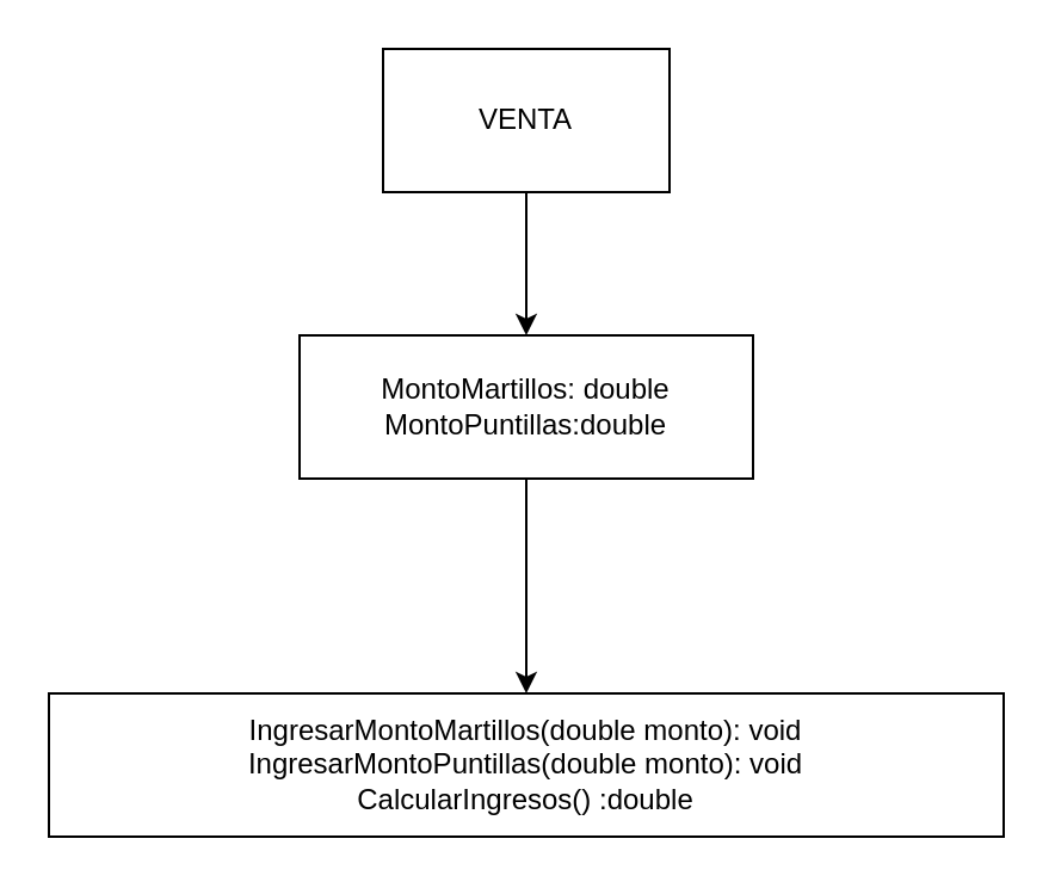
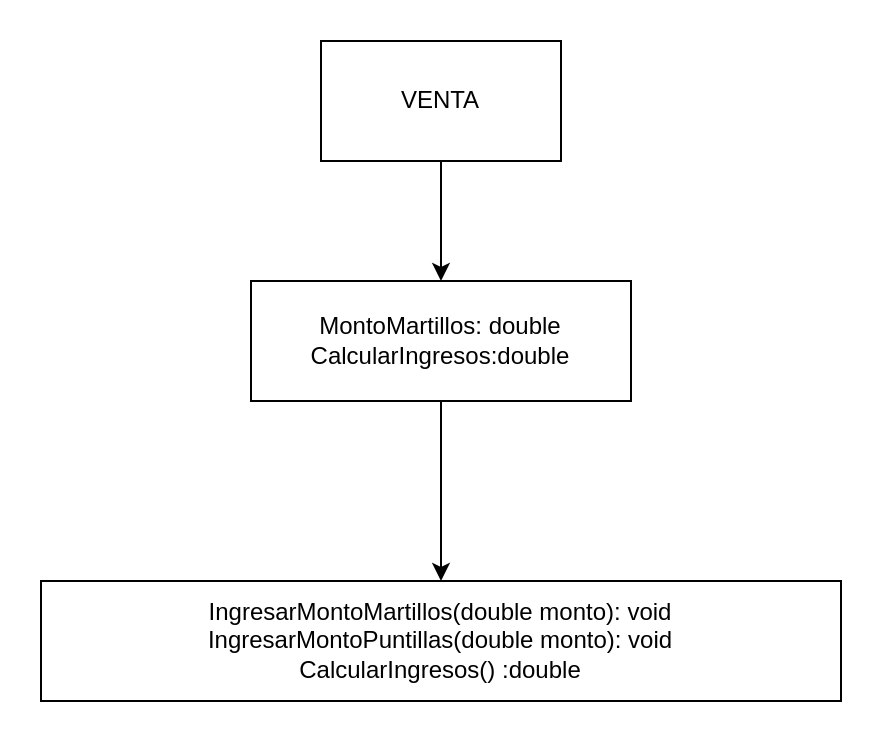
  <mxCell id="0" />
  <mxCell id="1" parent="0" />
  <mxCell id="2" value="" style="edgeStyle=orthogonalEdgeStyle;rounded=0;orthogonalLoop=1;jettySize=auto;html=1;" edge="1" parent="1" source="3" target="5"><mxGeometry relative="1" as="geometry" /></mxCell>
  <mxCell id="3" value="VENTA" style="rounded=0;whiteSpace=wrap;html=1;" vertex="1" parent="1"><mxGeometry x="160" y="20" width="120" height="60" as="geometry" /></mxCell>
  <mxCell id="4" value="" style="edgeStyle=orthogonalEdgeStyle;rounded=0;orthogonalLoop=1;jettySize=auto;html=1;" edge="1" parent="1" source="5" target="6"><mxGeometry relative="1" as="geometry" /></mxCell>
- <mxCell id="5" value="MontoMartillos: double&lt;br&gt;MontoPuntillas:double" style="whiteSpace=wrap;html=1;rounded=0;" vertex="1" parent="1"><mxGeometry x="125" y="140" width="190" height="60" as="geometry" /></mxCell>
+ <mxCell id="5" value="MontoMartillos: double&lt;br&gt;CalcularIngresos:double" style="whiteSpace=wrap;html=1;rounded=0;" vertex="1" parent="1"><mxGeometry x="125" y="140" width="190" height="60" as="geometry" /></mxCell>
  <mxCell id="6" value="IngresarMontoMartillos(double monto): void&lt;br&gt;IngresarMontoPuntillas(double monto): void&lt;br&gt;CalcularIngresos() :double" style="whiteSpace=wrap;html=1;rounded=0;" vertex="1" parent="1"><mxGeometry x="20" y="290" width="400" height="60" as="geometry" /></mxCell>
